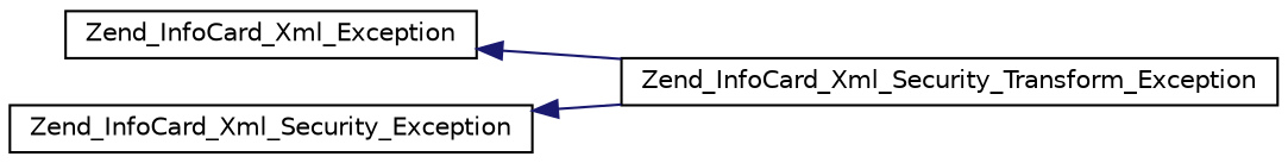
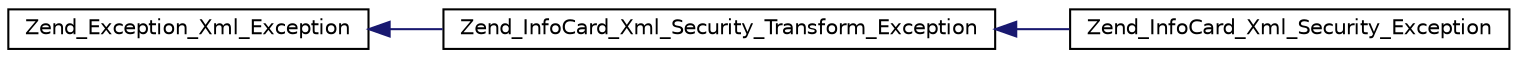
  digraph {
    rankdir=LR
    node [color=black fillcolor=white fontname=Helvetica fontsize=10 shape=record style=filled]
    edge [color=midnightblue dir=back fontname=Helvetica fontsize=10 labelfontname=Helvetica labelfontsize=10 style=solid]
-   n1 [height=0.2 label=Zend_InfoCard_Xml_Exception width=0.4]
+   n1 [height=0.2 label=Zend_Exception_Xml_Exception width=0.4]
    n2 [height=0.2 label=Zend_InfoCard_Xml_Security_Transform_Exception width=0.4]
    n3 [height=0.2 label=Zend_InfoCard_Xml_Security_Exception width=0.4]
    n1 -> n2
-   n3 -> n2
+   n2 -> n3
  }
